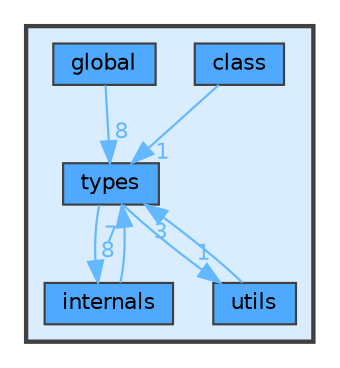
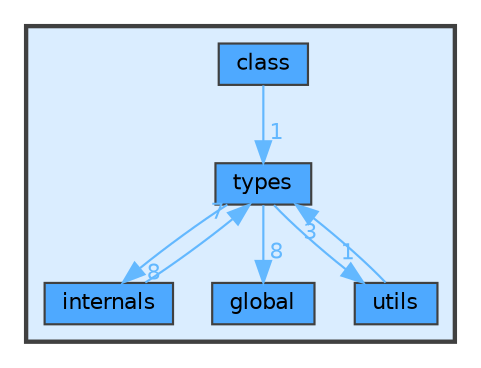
  digraph {
    compound=true
    node [color=grey25 fillcolor="#4ea9ff" fontname=Helvetica fontsize=10 shape=box style=filled]
    edge [color=steelblue1 fontcolor=steelblue1 fontname=Helvetica fontsize=10 headlabel=1 labeldistance=1.5 labelfontname=Helvetica labelfontsize=10]
    n1 [height=0.2 label=class width=0.4]
    n2 [height=0.2 label=global width=0.4]
    n3 [height=0.2 label=internals width=0.4]
    n4 [height=0.2 label=types width=0.4]
    n5 [height=0.2 label=utils width=0.4]
    subgraph cluster_1 {
      bgcolor="#daedff"
      fontname=Helvetica
      fontsize=10
      pencolor=grey25
      style="filled,bold"
      n1
      n2
      n3
      n4
      n5
    }
    n1 -> n4
-   n2 -> n4 [headlabel=8]
+   n4 -> n2 [headlabel=8]
    n3 -> n4 [headlabel=7]
    n4 -> n3 [headlabel=8]
    n4 -> n5
    n5 -> n4 [headlabel=3]
  }
